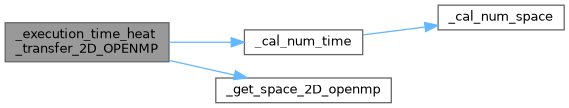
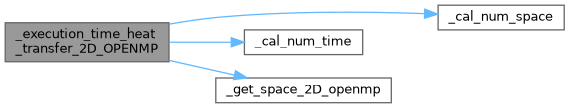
  digraph {
    rankdir=LR
    node [color=grey40 fillcolor=white fontname=Helvetica fontsize=10 shape=box style=filled]
    edge [color=steelblue1 fontname=Helvetica fontsize=10 labelfontname=Helvetica labelfontsize=10 style=solid]
    n1 [color=gray40 fillcolor=grey60 fontcolor=black height=0.2 label="_execution_time_heat\l_transfer_2D_OPENMP" width=0.4]
    n2 [height=0.2 label=_cal_num_space width=0.4]
    n3 [height=0.2 label=_cal_num_time width=0.4]
    n4 [height=0.2 label=_get_space_2D_openmp width=0.4]
-   n3 -> n2
+   n1 -> n2
    n1 -> n3
    n1 -> n4
  }
